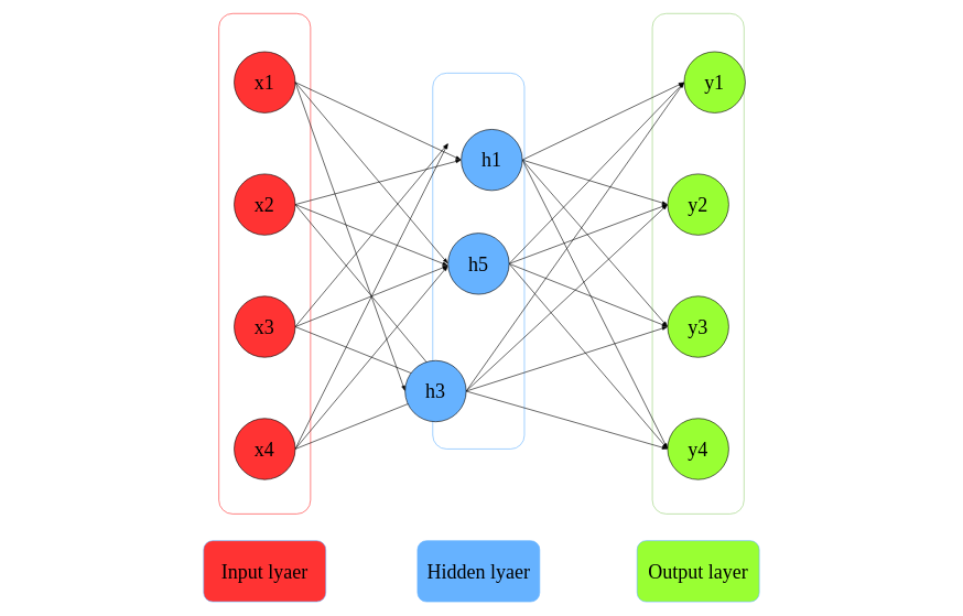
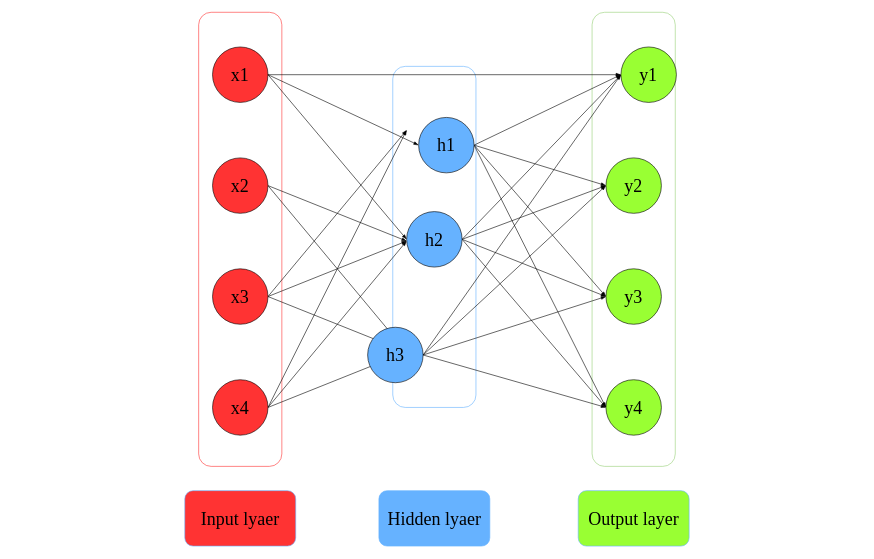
  <mxCell id="0" />
  <mxCell id="1" parent="0" />
  <mxCell id="2" value="" style="group;fontSize=30;" vertex="1" connectable="0" parent="1"><mxGeometry x="307" width="840.88" height="890" as="geometry" y="20" /></mxCell>
  <mxCell id="3" value="" style="rounded=1;whiteSpace=wrap;html=1;rotation=90;fillColor=none;strokeColor=#97D077;fontFamily=Times New Roman;fontSize=30;" vertex="1" parent="2"><mxGeometry x="369.872" y="309.188" width="757.081" height="138.701" as="geometry" /></mxCell>
  <mxCell id="4" value="" style="rounded=1;whiteSpace=wrap;html=1;rotation=90;fillColor=none;strokeColor=#66B2FF;fontFamily=Times New Roman;fontSize=30;" vertex="1" parent="2"><mxGeometry x="131.767" y="305.143" width="568.678" height="138.701" as="geometry" /></mxCell>
  <mxCell id="5" value="" style="rounded=1;whiteSpace=wrap;html=1;rotation=90;fillColor=none;fontColor=#000000;strokeColor=#FF3333;fontFamily=Times New Roman;fontSize=30;" vertex="1" parent="2"><mxGeometry x="-286.073" y="309.188" width="757.081" height="138.701" as="geometry" /></mxCell>
  <mxCell id="6" value="x1" style="ellipse;whiteSpace=wrap;html=1;aspect=fixed;fillColor=#FF3333;fontFamily=Times New Roman;fontSize=30;" vertex="1" parent="2"><mxGeometry x="46.234" y="57.792" width="92.468" height="92.468" as="geometry" /></mxCell>
  <mxCell id="7" style="edgeStyle=none;rounded=0;orthogonalLoop=1;jettySize=auto;html=1;exitX=1;exitY=0.5;exitDx=0;exitDy=0;endArrow=blockThin;endFill=1;fontFamily=Times New Roman;fontSize=30;" edge="1" parent="2" source="9"><mxGeometry relative="1" as="geometry"><mxPoint x="369.872" y="381.429" as="targetPoint" /></mxGeometry></mxCell>
  <mxCell id="8" style="edgeStyle=none;rounded=0;orthogonalLoop=1;jettySize=auto;html=1;exitX=1;exitY=0.5;exitDx=0;exitDy=0;endArrow=blockThin;endFill=1;fontFamily=Times New Roman;fontSize=30;" edge="1" parent="2" source="9"><mxGeometry relative="1" as="geometry"><mxPoint x="369.872" y="566.364" as="targetPoint" /></mxGeometry></mxCell>
  <mxCell id="9" value="x2" style="ellipse;whiteSpace=wrap;html=1;aspect=fixed;fillColor=#FF3333;fontFamily=Times New Roman;fontSize=30;" vertex="1" parent="2"><mxGeometry x="46.234" y="242.727" width="92.468" height="92.468" as="geometry" /></mxCell>
  <mxCell id="10" style="edgeStyle=none;rounded=0;orthogonalLoop=1;jettySize=auto;html=1;exitX=1;exitY=0.5;exitDx=0;exitDy=0;endArrow=blockThin;endFill=1;fontFamily=Times New Roman;fontSize=30;" edge="1" parent="2" source="13"><mxGeometry relative="1" as="geometry"><mxPoint x="369.872" y="196.494" as="targetPoint" /></mxGeometry></mxCell>
  <mxCell id="11" style="edgeStyle=none;rounded=0;orthogonalLoop=1;jettySize=auto;html=1;exitX=1;exitY=0.5;exitDx=0;exitDy=0;endArrow=blockThin;endFill=1;fontFamily=Times New Roman;fontSize=30;" edge="1" parent="2" source="13"><mxGeometry relative="1" as="geometry"><mxPoint x="369.872" y="381.429" as="targetPoint" /></mxGeometry></mxCell>
  <mxCell id="12" style="edgeStyle=none;rounded=0;orthogonalLoop=1;jettySize=auto;html=1;exitX=1;exitY=0.5;exitDx=0;exitDy=0;endArrow=blockThin;endFill=1;fontFamily=Times New Roman;fontSize=30;" edge="1" parent="2" source="13"><mxGeometry relative="1" as="geometry"><mxPoint x="369.872" y="566.364" as="targetPoint" /></mxGeometry></mxCell>
  <mxCell id="13" value="x3" style="ellipse;whiteSpace=wrap;html=1;aspect=fixed;fillColor=#FF3333;fontFamily=Times New Roman;fontSize=30;" vertex="1" parent="2"><mxGeometry x="46.234" y="427.662" width="92.468" height="92.468" as="geometry" /></mxCell>
  <mxCell id="14" style="edgeStyle=none;rounded=0;orthogonalLoop=1;jettySize=auto;html=1;exitX=1;exitY=0.5;exitDx=0;exitDy=0;endArrow=blockThin;endFill=1;fontFamily=Times New Roman;fontSize=30;" edge="1" parent="2" source="17"><mxGeometry relative="1" as="geometry"><mxPoint x="369.872" y="196.494" as="targetPoint" /></mxGeometry></mxCell>
  <mxCell id="15" style="edgeStyle=none;rounded=0;orthogonalLoop=1;jettySize=auto;html=1;exitX=1;exitY=0.5;exitDx=0;exitDy=0;endArrow=blockThin;endFill=1;fontFamily=Times New Roman;fontSize=30;" edge="1" parent="2" source="17"><mxGeometry relative="1" as="geometry"><mxPoint x="369.872" y="381.429" as="targetPoint" /></mxGeometry></mxCell>
  <mxCell id="16" style="edgeStyle=none;rounded=0;orthogonalLoop=1;jettySize=auto;html=1;exitX=1;exitY=0.5;exitDx=0;exitDy=0;endArrow=blockThin;endFill=1;fontFamily=Times New Roman;fontSize=30;" edge="1" parent="2" source="17"><mxGeometry relative="1" as="geometry"><mxPoint x="369.872" y="566.364" as="targetPoint" /></mxGeometry></mxCell>
  <mxCell id="17" value="x4" style="ellipse;whiteSpace=wrap;html=1;aspect=fixed;fillColor=#FF3333;fontFamily=Times New Roman;fontSize=30;" vertex="1" parent="2"><mxGeometry x="46.234" y="612.597" width="92.468" height="92.468" as="geometry" /></mxCell>
  <mxCell id="18" value="y1" style="ellipse;whiteSpace=wrap;html=1;aspect=fixed;fillColor=#99FF33;fontFamily=Times New Roman;fontSize=30;" vertex="1" parent="2"><mxGeometry x="727.178" y="57.792" width="92.468" height="92.468" as="geometry" /></mxCell>
  <mxCell id="19" value="y2" style="ellipse;whiteSpace=wrap;html=1;aspect=fixed;fillColor=#99FF33;fontFamily=Times New Roman;fontSize=30;" vertex="1" parent="2"><mxGeometry x="702.178" y="242.727" width="92.468" height="92.468" as="geometry" /></mxCell>
  <mxCell id="20" value="y3" style="ellipse;whiteSpace=wrap;html=1;aspect=fixed;fillColor=#99FF33;fontFamily=Times New Roman;fontSize=30;" vertex="1" parent="2"><mxGeometry x="702.178" y="427.662" width="92.468" height="92.468" as="geometry" /></mxCell>
  <mxCell id="21" value="y4" style="ellipse;whiteSpace=wrap;html=1;aspect=fixed;fillColor=#99FF33;fontFamily=Times New Roman;fontSize=30;" vertex="1" parent="2"><mxGeometry x="702.178" y="612.597" width="92.468" height="92.468" as="geometry" /></mxCell>
  <mxCell id="22" style="edgeStyle=none;rounded=0;orthogonalLoop=1;jettySize=auto;html=1;exitX=1;exitY=0.5;exitDx=0;exitDy=0;entryX=0;entryY=0.5;entryDx=0;entryDy=0;endArrow=blockThin;endFill=1;fontFamily=Times New Roman;fontSize=30;" edge="1" parent="2" source="26" target="18"><mxGeometry relative="1" as="geometry" /></mxCell>
  <mxCell id="23" style="edgeStyle=none;rounded=0;orthogonalLoop=1;jettySize=auto;html=1;exitX=1;exitY=0.5;exitDx=0;exitDy=0;entryX=0;entryY=0.5;entryDx=0;entryDy=0;endArrow=blockThin;endFill=1;fontFamily=Times New Roman;fontSize=30;" edge="1" parent="2" source="26" target="19"><mxGeometry relative="1" as="geometry" /></mxCell>
  <mxCell id="24" style="edgeStyle=none;rounded=0;orthogonalLoop=1;jettySize=auto;html=1;exitX=1;exitY=0.5;exitDx=0;exitDy=0;entryX=0;entryY=0.5;entryDx=0;entryDy=0;endArrow=blockThin;endFill=1;fontFamily=Times New Roman;fontSize=30;" edge="1" parent="2" source="26" target="20"><mxGeometry relative="1" as="geometry" /></mxCell>
  <mxCell id="25" style="edgeStyle=none;rounded=0;orthogonalLoop=1;jettySize=auto;html=1;exitX=1;exitY=0.5;exitDx=0;exitDy=0;entryX=0;entryY=0.5;entryDx=0;entryDy=0;endArrow=blockThin;endFill=1;fontFamily=Times New Roman;fontSize=30;" edge="1" parent="2" source="26" target="21"><mxGeometry relative="1" as="geometry" /></mxCell>
  <mxCell id="26" value="h1" style="ellipse;whiteSpace=wrap;html=1;aspect=fixed;fillColor=#66B2FF;fontFamily=Times New Roman;fontSize=30;" vertex="1" parent="2"><mxGeometry x="389.872" y="175.26" width="92.468" height="92.468" as="geometry" /></mxCell>
  <mxCell id="27" style="rounded=0;orthogonalLoop=1;jettySize=auto;html=1;exitX=1;exitY=0.5;exitDx=0;exitDy=0;entryX=0;entryY=0.5;entryDx=0;entryDy=0;endArrow=blockThin;endFill=1;fontFamily=Times New Roman;fontSize=30;" edge="1" parent="2" source="6" target="26"><mxGeometry relative="1" as="geometry" /></mxCell>
- <mxCell id="28" style="edgeStyle=none;rounded=0;orthogonalLoop=1;jettySize=auto;html=1;exitX=1;exitY=0.5;exitDx=0;exitDy=0;entryX=0;entryY=0.5;entryDx=0;entryDy=0;endArrow=blockThin;endFill=1;fontFamily=Times New Roman;fontSize=30;" edge="1" parent="2" source="9" target="26"><mxGeometry relative="1" as="geometry" /></mxCell>
  <mxCell id="29" style="edgeStyle=none;rounded=0;orthogonalLoop=1;jettySize=auto;html=1;exitX=1;exitY=0.5;exitDx=0;exitDy=0;entryX=0;entryY=0.5;entryDx=0;entryDy=0;endArrow=blockThin;endFill=1;fontFamily=Times New Roman;fontSize=30;" edge="1" parent="2" source="33" target="18"><mxGeometry relative="1" as="geometry" /></mxCell>
  <mxCell id="30" style="edgeStyle=none;rounded=0;orthogonalLoop=1;jettySize=auto;html=1;exitX=1;exitY=0.5;exitDx=0;exitDy=0;entryX=0;entryY=0.5;entryDx=0;entryDy=0;endArrow=blockThin;endFill=1;fontFamily=Times New Roman;fontSize=30;" edge="1" parent="2" source="33" target="19"><mxGeometry relative="1" as="geometry" /></mxCell>
  <mxCell id="31" style="edgeStyle=none;rounded=0;orthogonalLoop=1;jettySize=auto;html=1;exitX=1;exitY=0.5;exitDx=0;exitDy=0;entryX=0;entryY=0.5;entryDx=0;entryDy=0;endArrow=blockThin;endFill=1;fontFamily=Times New Roman;fontSize=30;" edge="1" parent="2" source="33" target="20"><mxGeometry relative="1" as="geometry" /></mxCell>
  <mxCell id="32" style="edgeStyle=none;rounded=0;orthogonalLoop=1;jettySize=auto;html=1;exitX=1;exitY=0.5;exitDx=0;exitDy=0;entryX=0;entryY=0.5;entryDx=0;entryDy=0;endArrow=blockThin;endFill=1;fontFamily=Times New Roman;fontSize=30;" edge="1" parent="2" source="33" target="21"><mxGeometry relative="1" as="geometry" /></mxCell>
- <mxCell id="33" value="h5" style="ellipse;whiteSpace=wrap;html=1;aspect=fixed;fillColor=#66B2FF;fontFamily=Times New Roman;fontSize=30;" vertex="1" parent="2"><mxGeometry x="369.872" y="332.305" width="92.468" height="92.468" as="geometry" /></mxCell>
+ <mxCell id="33" value="h2" style="ellipse;whiteSpace=wrap;html=1;aspect=fixed;fillColor=#66B2FF;fontFamily=Times New Roman;fontSize=30;" vertex="1" parent="2"><mxGeometry x="369.872" y="332.305" width="92.468" height="92.468" as="geometry" /></mxCell>
  <mxCell id="34" style="edgeStyle=none;rounded=0;orthogonalLoop=1;jettySize=auto;html=1;exitX=1;exitY=0.5;exitDx=0;exitDy=0;entryX=0;entryY=0.5;entryDx=0;entryDy=0;endArrow=blockThin;endFill=1;fontFamily=Times New Roman;fontSize=30;" edge="1" parent="2" source="6" target="33"><mxGeometry relative="1" as="geometry" /></mxCell>
  <mxCell id="35" style="edgeStyle=none;rounded=0;orthogonalLoop=1;jettySize=auto;html=1;exitX=1;exitY=0.5;exitDx=0;exitDy=0;entryX=0;entryY=0.5;entryDx=0;entryDy=0;endArrow=blockThin;endFill=1;fontFamily=Times New Roman;fontSize=30;" edge="1" parent="2" source="39" target="18"><mxGeometry relative="1" as="geometry" /></mxCell>
  <mxCell id="36" style="edgeStyle=none;rounded=0;orthogonalLoop=1;jettySize=auto;html=1;exitX=1;exitY=0.5;exitDx=0;exitDy=0;entryX=0;entryY=0.5;entryDx=0;entryDy=0;endArrow=blockThin;endFill=1;fontFamily=Times New Roman;fontSize=30;" edge="1" parent="2" source="39" target="19"><mxGeometry relative="1" as="geometry" /></mxCell>
  <mxCell id="37" style="edgeStyle=none;rounded=0;orthogonalLoop=1;jettySize=auto;html=1;exitX=1;exitY=0.5;exitDx=0;exitDy=0;entryX=0;entryY=0.5;entryDx=0;entryDy=0;endArrow=blockThin;endFill=1;fontFamily=Times New Roman;fontSize=30;" edge="1" parent="2" source="39" target="20"><mxGeometry relative="1" as="geometry" /></mxCell>
  <mxCell id="38" style="edgeStyle=none;rounded=0;orthogonalLoop=1;jettySize=auto;html=1;exitX=1;exitY=0.5;exitDx=0;exitDy=0;entryX=0;entryY=0.5;entryDx=0;entryDy=0;endArrow=blockThin;endFill=1;fontFamily=Times New Roman;fontSize=30;" edge="1" parent="2" source="39" target="21"><mxGeometry relative="1" as="geometry" /></mxCell>
  <mxCell id="39" value="h3" style="ellipse;whiteSpace=wrap;html=1;aspect=fixed;fillColor=#66B2FF;fontFamily=Times New Roman;fontSize=30;" vertex="1" parent="2"><mxGeometry x="304.872" y="525.13" width="92.468" height="92.468" as="geometry" /></mxCell>
- <mxCell id="40" style="edgeStyle=none;rounded=0;orthogonalLoop=1;jettySize=auto;html=1;exitX=1;exitY=0.5;exitDx=0;exitDy=0;entryX=0;entryY=0.5;entryDx=0;entryDy=0;endArrow=blockThin;endFill=1;fontFamily=Times New Roman;fontSize=30;" edge="1" parent="2" source="6" target="39"><mxGeometry relative="1" as="geometry" /></mxCell>
+ <mxCell id="40" style="edgeStyle=none;rounded=0;orthogonalLoop=1;jettySize=auto;html=1;exitX=1;exitY=0.5;exitDx=0;exitDy=0;endArrow=blockThin;endFill=1;fontFamily=Times New Roman;fontSize=30;" edge="1" parent="2" source="6" target="18"><mxGeometry relative="1" as="geometry" /></mxCell>
  <mxCell id="41" value="Hidden lyaer" style="rounded=1;whiteSpace=wrap;html=1;strokeColor=#66B2FF;fillColor=#66B2FF;fontFamily=Times New Roman;fontSize=30;" vertex="1" parent="2"><mxGeometry x="323.638" y="797.532" width="184.936" height="92.468" as="geometry" /></mxCell>
  <mxCell id="42" value="Input lyaer" style="rounded=1;whiteSpace=wrap;html=1;strokeColor=#66B2FF;fillColor=#FF3333;fontFamily=Times New Roman;fontSize=30;" vertex="1" parent="2"><mxGeometry y="797.532" width="184.936" height="92.468" as="geometry" /></mxCell>
  <mxCell id="43" value="Output layer" style="rounded=1;whiteSpace=wrap;html=1;strokeColor=#66B2FF;fillColor=#99FF33;fontFamily=Times New Roman;fontSize=30;" vertex="1" parent="2"><mxGeometry x="655.944" y="797.532" width="184.936" height="92.468" as="geometry" /></mxCell>
